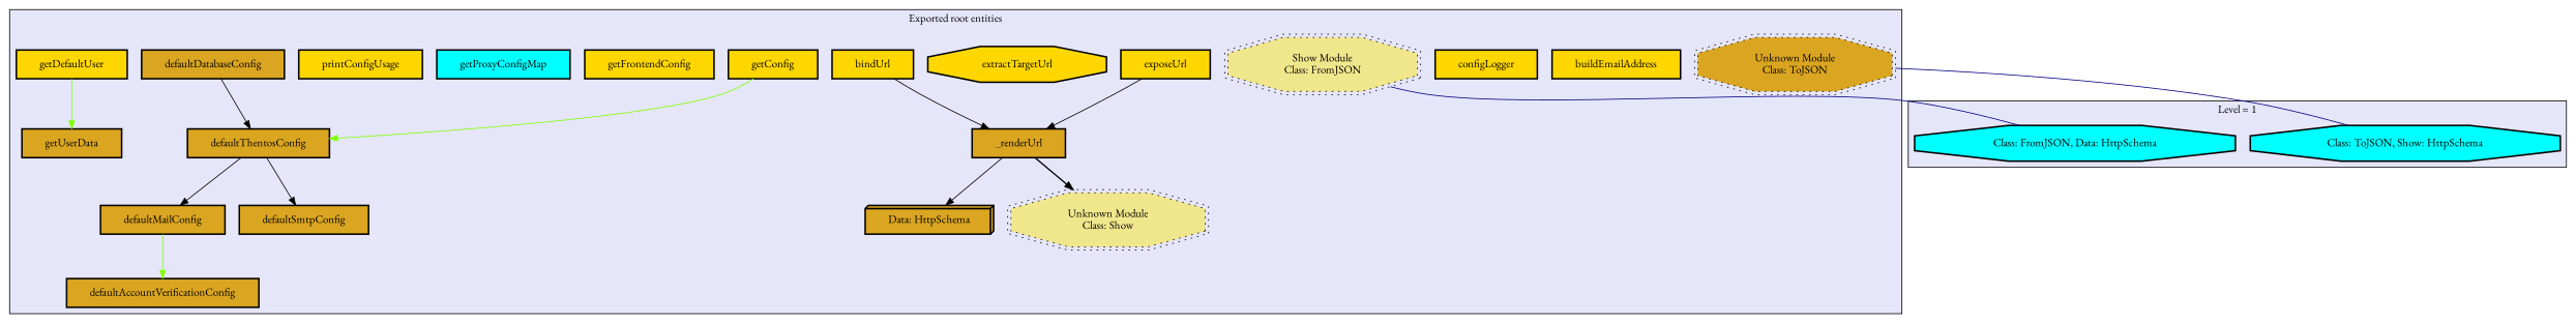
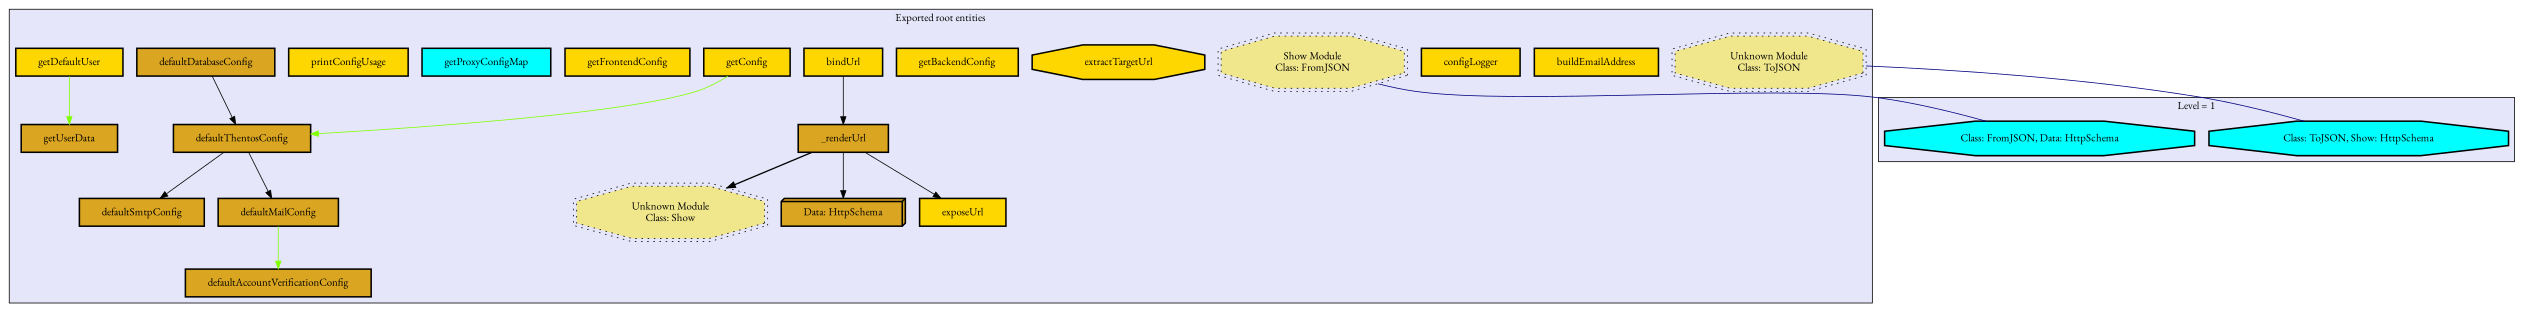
  digraph {
    fontname="EB Garamond"
    node [fillcolor=gold fontname="EB Garamond" margin="0.4,0.1" shape=box style="filled,bold"]
    edge [color=black fontname="EB Garamond" penwidth=1]
    n1 [fillcolor=goldenrod label="Data: HttpSchema" shape=box3d]
    n2 [fillcolor=goldenrod label=_renderUrl]
    n3 [label=bindUrl]
    n4 [label=buildEmailAddress]
    n5 [label=configLogger]
    n6 [fillcolor=goldenrod label=defaultAccountVerificationConfig]
    n7 [fillcolor=goldenrod label=defaultDatabaseConfig]
    n8 [fillcolor=goldenrod label=defaultMailConfig]
    n9 [fillcolor=goldenrod label=defaultSmtpConfig]
    n10 [fillcolor=goldenrod label=defaultThentosConfig]
    n11 [label=exposeUrl]
    n12 [label=extractTargetUrl shape=octagon]
+   n13 [label=getBackendConfig]
    n14 [label=getConfig]
    n15 [label=getDefaultUser]
    n16 [label=getFrontendConfig]
    n17 [fillcolor=cyan label=getProxyConfigMap]
    n18 [fillcolor=goldenrod label=getUserData]
    n19 [label=printConfigUsage]
    n20 [fillcolor=khaki label="Show Module\nClass: FromJSON" shape=doubleoctagon style="filled,dotted"]
    n21 [fillcolor=khaki label="Unknown Module\nClass: Show" shape=doubleoctagon style="filled,dotted"]
-   n22 [fillcolor=goldenrod label="Unknown Module\nClass: ToJSON" shape=doubleoctagon style="filled,dotted"]
+   n22 [fillcolor=khaki label="Unknown Module\nClass: ToJSON" shape=doubleoctagon style="filled,dotted"]
    n23 [fillcolor=cyan label="Class: FromJSON, Data: HttpSchema" shape=octagon]
    n24 [fillcolor=cyan label="Class: ToJSON, Show: HttpSchema" shape=octagon]
    subgraph cluster_1 {
      fillcolor=lavender
      label="Exported root entities"
      style=filled
      n1
      n2
      n3
      n4
      n5
      n6
      n7
      n8
      n9
      n10
      n11
      n12
+     n13
      n14
      n15
      n16
      n17
      n18
      n19
      n20
      n21
      n22
    }
    subgraph cluster_2 {
      fillcolor=lavender
      label="Level = 1"
      style=filled
      n23
      n24
    }
    n2 -> n1
    n2 -> n21 [penwidth=1.6931471805599454]
    n3 -> n2
    n7 -> n10
    n8 -> n6 [color=chartreuse]
    n10 -> n8
    n10 -> n9
-   n11 -> n2
+   n2 -> n11
    n14 -> n10 [color=chartreuse]
    n15 -> n18 [color=chartreuse]
    n20 -> n23 [color=navy dir=none]
    n22 -> n24 [color=navy dir=none]
  }
